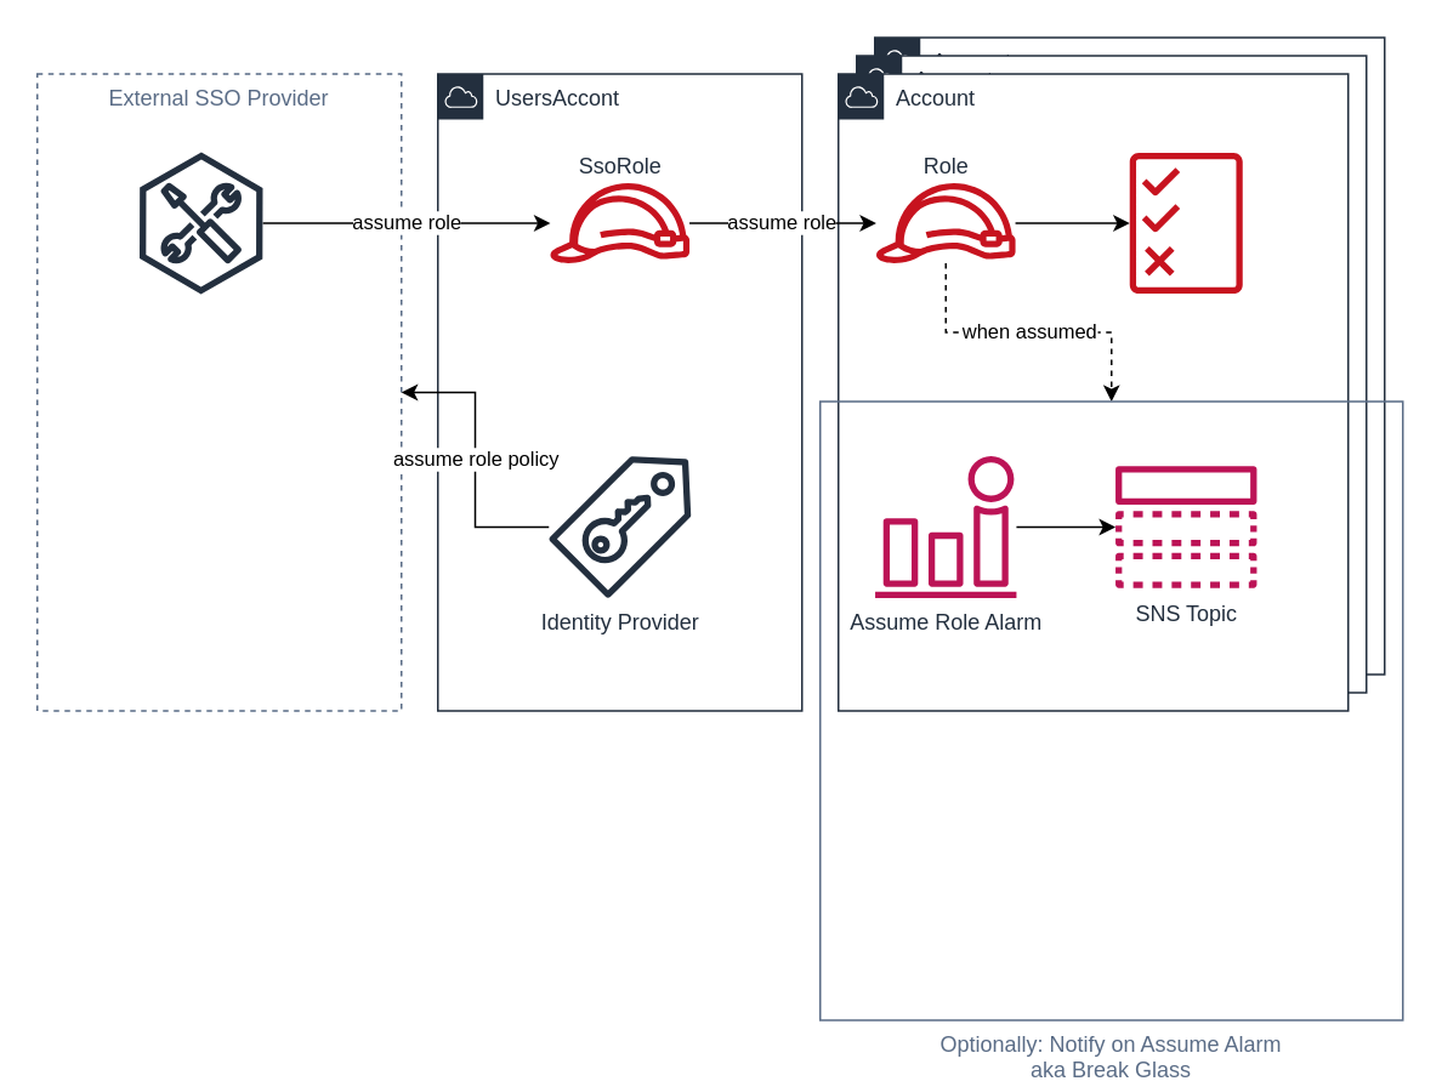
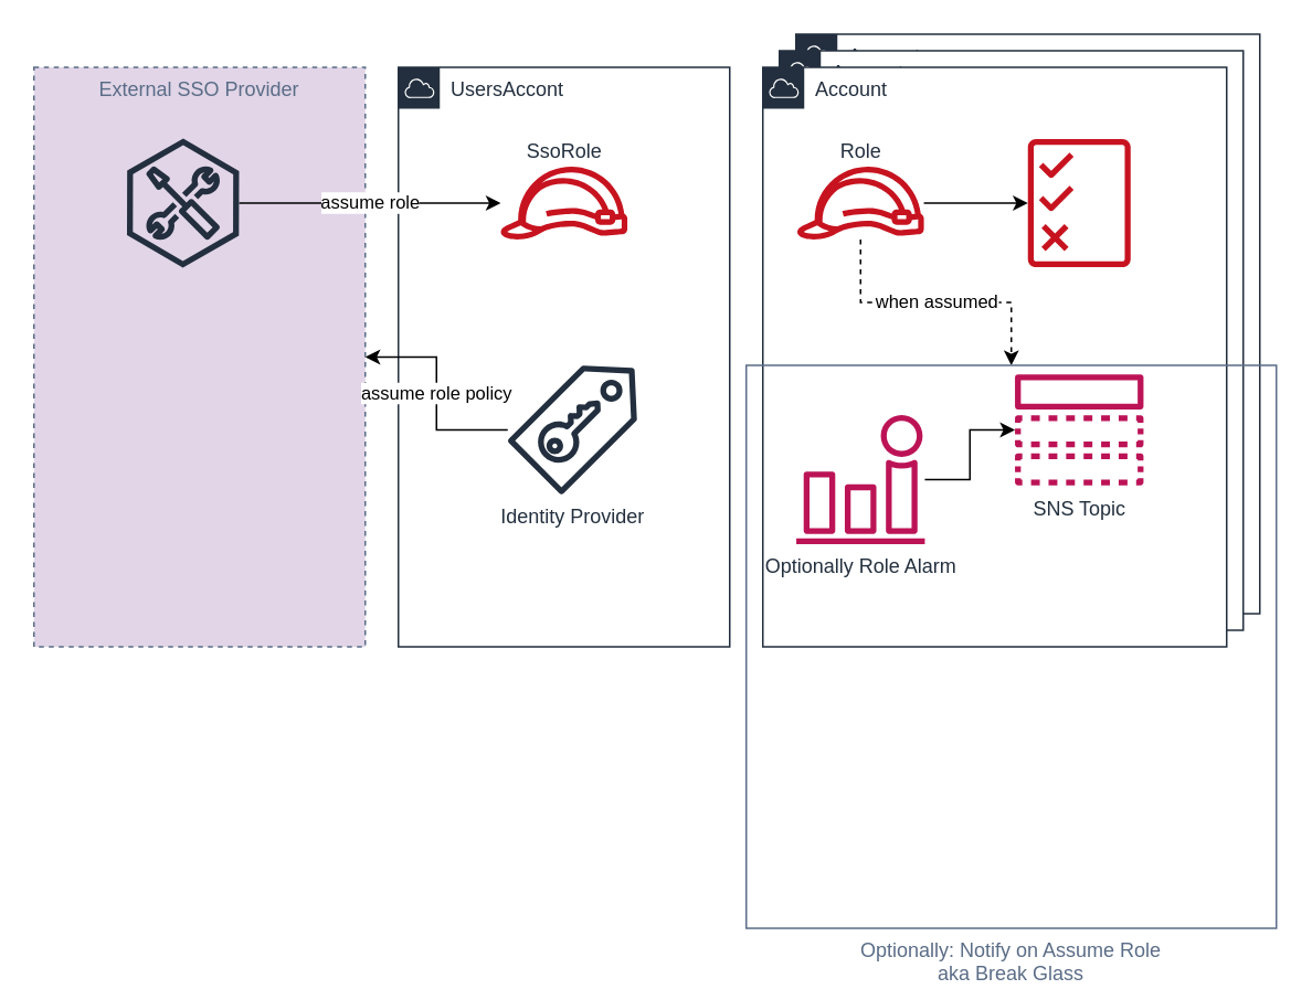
  <mxCell id="0" />
  <mxCell id="1" parent="0" />
  <mxCell id="2" value="Account" style="points=[[0,0],[0.25,0],[0.5,0],[0.75,0],[1,0],[1,0.25],[1,0.5],[1,0.75],[1,1],[0.75,1],[0.5,1],[0.25,1],[0,1],[0,0.75],[0,0.5],[0,0.25]];outlineConnect=0;gradientColor=none;html=1;whiteSpace=wrap;fontSize=12;fontStyle=0;shape=mxgraph.aws4.group;grIcon=mxgraph.aws4.group_aws_cloud;strokeColor=#232F3E;fillColor=#ffffff;verticalAlign=top;align=left;spacingLeft=30;fontColor=#232F3E;dashed=0;" vertex="1" parent="1"><mxGeometry x="480" y="20" width="280" height="350" as="geometry" /></mxCell>
  <mxCell id="3" value="Account" style="points=[[0,0],[0.25,0],[0.5,0],[0.75,0],[1,0],[1,0.25],[1,0.5],[1,0.75],[1,1],[0.75,1],[0.5,1],[0.25,1],[0,1],[0,0.75],[0,0.5],[0,0.25]];outlineConnect=0;gradientColor=none;html=1;whiteSpace=wrap;fontSize=12;fontStyle=0;shape=mxgraph.aws4.group;grIcon=mxgraph.aws4.group_aws_cloud;strokeColor=#232F3E;fillColor=#ffffff;verticalAlign=top;align=left;spacingLeft=30;fontColor=#232F3E;dashed=0;" vertex="1" parent="1"><mxGeometry x="470" y="30" width="280" height="350" as="geometry" /></mxCell>
  <mxCell id="4" value="UsersAccont" style="points=[[0,0],[0.25,0],[0.5,0],[0.75,0],[1,0],[1,0.25],[1,0.5],[1,0.75],[1,1],[0.75,1],[0.5,1],[0.25,1],[0,1],[0,0.75],[0,0.5],[0,0.25]];outlineConnect=0;gradientColor=none;html=1;whiteSpace=wrap;fontSize=12;fontStyle=0;shape=mxgraph.aws4.group;grIcon=mxgraph.aws4.group_aws_cloud;strokeColor=#232F3E;fillColor=#ffffff;verticalAlign=top;align=left;spacingLeft=30;fontColor=#232F3E;dashed=0;" vertex="1" parent="1"><mxGeometry x="240" y="40" width="200" height="350" as="geometry" /></mxCell>
  <mxCell id="5" value="Account" style="points=[[0,0],[0.25,0],[0.5,0],[0.75,0],[1,0],[1,0.25],[1,0.5],[1,0.75],[1,1],[0.75,1],[0.5,1],[0.25,1],[0,1],[0,0.75],[0,0.5],[0,0.25]];outlineConnect=0;gradientColor=none;html=1;whiteSpace=wrap;fontSize=12;fontStyle=0;shape=mxgraph.aws4.group;grIcon=mxgraph.aws4.group_aws_cloud;strokeColor=#232F3E;fillColor=#ffffff;verticalAlign=top;align=left;spacingLeft=30;fontColor=#232F3E;dashed=0;" vertex="1" parent="1"><mxGeometry x="460" y="40" width="280" height="350" as="geometry" /></mxCell>
- <mxCell id="6" value="External SSO Provider" style="fillColor=#ffffff;strokeColor=#5A6C86;dashed=1;verticalAlign=top;fontStyle=0;fontColor=#5A6C86;" vertex="1" parent="1"><mxGeometry x="20" y="40" width="200" height="350" as="geometry" /></mxCell>
+ <mxCell id="6" value="External SSO Provider" style="fillColor=#e1d5e7;strokeColor=#5A6C86;dashed=1;verticalAlign=top;fontStyle=0;fontColor=#5A6C86;" vertex="1" parent="1"><mxGeometry x="20" y="40" width="200" height="350" as="geometry" /></mxCell>
  <mxCell id="7" style="edgeStyle=orthogonalEdgeStyle;rounded=0;orthogonalLoop=1;jettySize=auto;html=1;" edge="1" parent="1" source="9" target="19"><mxGeometry relative="1" as="geometry"><mxPoint x="640.169" y="122" as="targetPoint" /></mxGeometry></mxCell>
  <mxCell id="8" value="when assumed" style="edgeStyle=orthogonalEdgeStyle;rounded=0;orthogonalLoop=1;jettySize=auto;html=1;dashed=1;" edge="1" parent="1" source="9" target="20"><mxGeometry relative="1" as="geometry" /></mxCell>
  <mxCell id="9" value="Role" style="outlineConnect=0;fontColor=#232F3E;gradientColor=none;fillColor=#C7131F;strokeColor=none;dashed=0;verticalLabelPosition=top;verticalAlign=bottom;align=center;html=1;fontSize=12;fontStyle=0;aspect=fixed;pointerEvents=1;shape=mxgraph.aws4.role;labelPosition=center;" vertex="1" parent="1"><mxGeometry x="480" y="100" width="78" height="44" as="geometry" /></mxCell>
- <mxCell id="10" value="assume role" style="edgeStyle=orthogonalEdgeStyle;rounded=0;orthogonalLoop=1;jettySize=auto;html=1;" edge="1" parent="1" source="11" target="9"><mxGeometry relative="1" as="geometry" /></mxCell>
  <mxCell id="11" value="SsoRole" style="outlineConnect=0;fontColor=#232F3E;gradientColor=none;fillColor=#C7131F;strokeColor=none;dashed=0;verticalLabelPosition=top;verticalAlign=bottom;align=center;html=1;fontSize=12;fontStyle=0;aspect=fixed;pointerEvents=1;shape=mxgraph.aws4.role;labelPosition=center;" vertex="1" parent="1"><mxGeometry x="301" y="100" width="78" height="44" as="geometry" /></mxCell>
- <mxCell id="12" value="SNS Topic" style="outlineConnect=0;fontColor=#232F3E;gradientColor=none;fillColor=#BC1356;strokeColor=none;dashed=0;verticalLabelPosition=bottom;verticalAlign=top;align=center;html=1;fontSize=12;fontStyle=0;aspect=fixed;pointerEvents=1;shape=mxgraph.aws4.topic;" vertex="1" parent="1"><mxGeometry x="612" y="255.5" width="78" height="67" as="geometry" /></mxCell>
+ <mxCell id="12" value="SNS Topic" style="outlineConnect=0;fontColor=#232F3E;gradientColor=none;fillColor=#BC1356;strokeColor=none;dashed=0;verticalLabelPosition=bottom;verticalAlign=top;align=center;html=1;fontSize=12;fontStyle=0;aspect=fixed;pointerEvents=1;shape=mxgraph.aws4.topic;" vertex="1" parent="1"><mxGeometry x="612" y="225.5" width="78" height="67" as="geometry" /></mxCell>
  <mxCell id="13" value="assume role policy" style="edgeStyle=orthogonalEdgeStyle;rounded=0;orthogonalLoop=1;jettySize=auto;html=1;" edge="1" parent="1" source="14" target="6"><mxGeometry relative="1" as="geometry" /></mxCell>
- <mxCell id="14" value="Identity Provider" style="outlineConnect=0;fontColor=#232F3E;gradientColor=none;fillColor=#232F3E;strokeColor=none;dashed=0;verticalLabelPosition=bottom;verticalAlign=top;align=center;html=1;fontSize=12;fontStyle=0;aspect=fixed;pointerEvents=1;shape=mxgraph.aws4.saml_token;labelPosition=center;" vertex="1" parent="1"><mxGeometry x="301" y="250" width="78" height="78" as="geometry" /></mxCell>
+ <mxCell id="14" value="Identity Provider" style="outlineConnect=0;fontColor=#232F3E;gradientColor=none;fillColor=#232F3E;strokeColor=none;dashed=0;verticalLabelPosition=bottom;verticalAlign=top;align=center;html=1;fontSize=12;fontStyle=0;aspect=fixed;pointerEvents=1;shape=mxgraph.aws4.saml_token;labelPosition=center;" vertex="1" parent="1"><mxGeometry x="306" y="220" width="78" height="78" as="geometry" /></mxCell>
  <mxCell id="15" value="assume role" style="edgeStyle=orthogonalEdgeStyle;rounded=0;orthogonalLoop=1;jettySize=auto;html=1;" edge="1" parent="1" source="16" target="11"><mxGeometry relative="1" as="geometry" /></mxCell>
  <mxCell id="16" value="" style="outlineConnect=0;fontColor=#232F3E;gradientColor=none;fillColor=#232F3E;strokeColor=none;dashed=0;verticalLabelPosition=bottom;verticalAlign=top;align=center;html=1;fontSize=12;fontStyle=0;aspect=fixed;pointerEvents=1;shape=mxgraph.aws4.external_toolkit;" vertex="1" parent="1"><mxGeometry x="76" y="83" width="68" height="78" as="geometry" /></mxCell>
  <mxCell id="17" style="edgeStyle=orthogonalEdgeStyle;rounded=0;orthogonalLoop=1;jettySize=auto;html=1;" edge="1" parent="1" source="18" target="12"><mxGeometry relative="1" as="geometry" /></mxCell>
- <mxCell id="18" value="Assume Role Alarm&lt;br&gt;" style="outlineConnect=0;fontColor=#232F3E;gradientColor=none;fillColor=#BC1356;strokeColor=none;dashed=0;verticalLabelPosition=bottom;verticalAlign=top;align=center;html=1;fontSize=12;fontStyle=0;aspect=fixed;pointerEvents=1;shape=mxgraph.aws4.alarm;" vertex="1" parent="1"><mxGeometry x="480" y="250" width="78" height="78" as="geometry" /></mxCell>
+ <mxCell id="18" value="Optionally Role Alarm&lt;br&gt;" style="outlineConnect=0;fontColor=#232F3E;gradientColor=none;fillColor=#BC1356;strokeColor=none;dashed=0;verticalLabelPosition=bottom;verticalAlign=top;align=center;html=1;fontSize=12;fontStyle=0;aspect=fixed;pointerEvents=1;shape=mxgraph.aws4.alarm;" vertex="1" parent="1"><mxGeometry x="480" y="250" width="78" height="78" as="geometry" /></mxCell>
  <mxCell id="19" value="" style="outlineConnect=0;fontColor=#232F3E;gradientColor=none;fillColor=#C7131F;strokeColor=none;dashed=0;verticalLabelPosition=bottom;verticalAlign=top;align=center;html=1;fontSize=12;fontStyle=0;aspect=fixed;pointerEvents=1;shape=mxgraph.aws4.permissions;" vertex="1" parent="1"><mxGeometry x="620" y="83" width="62" height="78" as="geometry" /></mxCell>
- <mxCell id="20" value="Optionally: Notify on Assume Alarm &#10;aka Break Glass" style="fillColor=none;strokeColor=#5A6C86;verticalAlign=top;fontStyle=0;fontColor=#5A6C86;labelPosition=center;verticalLabelPosition=bottom;align=center;" vertex="1" parent="1"><mxGeometry x="450" y="220" width="320" height="340" as="geometry" /></mxCell>
+ <mxCell id="20" value="Optionally: Notify on Assume Role &#10;aka Break Glass" style="fillColor=none;strokeColor=#5A6C86;verticalAlign=top;fontStyle=0;fontColor=#5A6C86;labelPosition=center;verticalLabelPosition=bottom;align=center;" vertex="1" parent="1"><mxGeometry x="450" y="220" width="320" height="340" as="geometry" /></mxCell>
